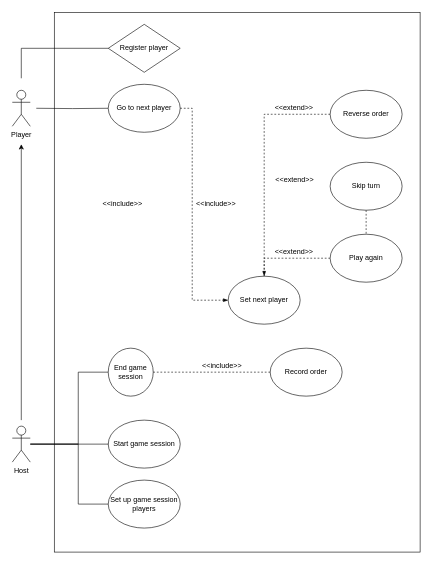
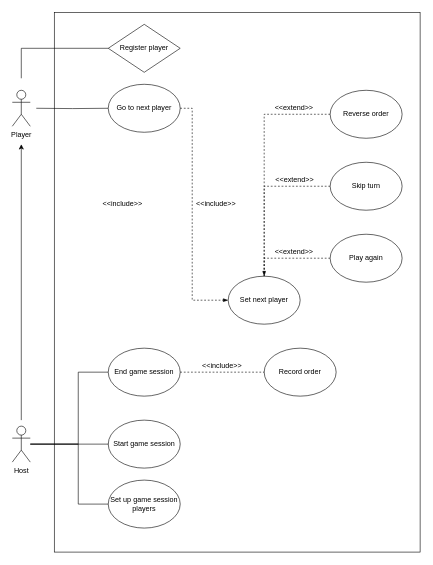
  <mxCell id="0" />
  <mxCell id="1" parent="0" />
  <mxCell id="2" value="" style="rounded=0;whiteSpace=wrap;html=1;fillColor=none;" vertex="1" parent="1"><mxGeometry x="90" y="20" width="610" height="900" as="geometry" /></mxCell>
  <mxCell id="3" value="Register player" style="rhombus;whiteSpace=wrap;html=1;" vertex="1" parent="1"><mxGeometry x="180" y="40" width="120" height="80" as="geometry" /></mxCell>
  <mxCell id="4" style="edgeStyle=orthogonalEdgeStyle;rounded=0;orthogonalLoop=1;jettySize=auto;html=1;entryX=0;entryY=0.5;entryDx=0;entryDy=0;endArrow=none;endFill=0;" edge="1" parent="1" target="3"><mxGeometry relative="1" as="geometry"><mxPoint x="35" y="130" as="sourcePoint" /><Array as="points"><mxPoint x="35" y="80" /></Array></mxGeometry></mxCell>
  <mxCell id="5" style="edgeStyle=orthogonalEdgeStyle;rounded=0;orthogonalLoop=1;jettySize=auto;html=1;entryX=0;entryY=0.5;entryDx=0;entryDy=0;endArrow=none;endFill=0;" edge="1" parent="1" target="13"><mxGeometry relative="1" as="geometry"><mxPoint x="60" y="180" as="sourcePoint" /></mxGeometry></mxCell>
  <mxCell id="6" value="&lt;div&gt;Player&lt;/div&gt;" style="shape=umlActor;verticalLabelPosition=bottom;verticalAlign=top;html=1;outlineConnect=0;" vertex="1" parent="1"><mxGeometry x="20" y="150" width="30" height="60" as="geometry" /></mxCell>
  <mxCell id="7" style="edgeStyle=orthogonalEdgeStyle;rounded=0;orthogonalLoop=1;jettySize=auto;html=1;endArrow=none;endFill=0;entryX=0;entryY=0.5;entryDx=0;entryDy=0;" edge="1" parent="1" source="10" target="12"><mxGeometry relative="1" as="geometry"><mxPoint x="170" y="550" as="targetPoint" /><Array as="points"><mxPoint x="230" y="740" /></Array></mxGeometry></mxCell>
  <mxCell id="8" style="edgeStyle=orthogonalEdgeStyle;rounded=0;orthogonalLoop=1;jettySize=auto;html=1;entryX=0;entryY=0.5;entryDx=0;entryDy=0;endArrow=none;endFill=0;" edge="1" parent="1" source="10" target="11"><mxGeometry relative="1" as="geometry"><Array as="points"><mxPoint x="130" y="740" /><mxPoint x="130" y="840" /></Array></mxGeometry></mxCell>
  <mxCell id="9" style="edgeStyle=orthogonalEdgeStyle;rounded=0;orthogonalLoop=1;jettySize=auto;html=1;entryX=0;entryY=0.5;entryDx=0;entryDy=0;endArrow=none;endFill=0;" edge="1" parent="1" source="10" target="23"><mxGeometry relative="1" as="geometry"><Array as="points"><mxPoint x="130" y="740" /><mxPoint x="130" y="620" /></Array></mxGeometry></mxCell>
  <mxCell id="10" value="Host" style="shape=umlActor;verticalLabelPosition=bottom;verticalAlign=top;html=1;outlineConnect=0;" vertex="1" parent="1"><mxGeometry x="20" y="710" width="30" height="60" as="geometry" /></mxCell>
  <mxCell id="11" value="Set up game session players" style="ellipse;whiteSpace=wrap;html=1;" vertex="1" parent="1"><mxGeometry x="180" y="800" width="120" height="80" as="geometry" /></mxCell>
  <mxCell id="12" value="Start game session" style="ellipse;whiteSpace=wrap;html=1;" vertex="1" parent="1"><mxGeometry x="180" y="700" width="120" height="80" as="geometry" /></mxCell>
  <mxCell id="13" value="Go to next player" style="ellipse;whiteSpace=wrap;html=1;" vertex="1" parent="1"><mxGeometry x="180" y="140" width="120" height="80" as="geometry" /></mxCell>
  <mxCell id="14" style="edgeStyle=orthogonalEdgeStyle;rounded=0;orthogonalLoop=1;jettySize=auto;html=1;endArrow=blockThin;endFill=1;dashed=1;startArrow=none;startFill=0;entryX=0;entryY=0.5;entryDx=0;entryDy=0;exitX=1;exitY=0.5;exitDx=0;exitDy=0;" edge="1" parent="1" source="13" target="15"><mxGeometry relative="1" as="geometry"><mxPoint x="240" y="220" as="sourcePoint" /><mxPoint x="350" y="500" as="targetPoint" /><Array as="points"><mxPoint x="320" y="180" /><mxPoint x="320" y="500" /></Array></mxGeometry></mxCell>
  <mxCell id="15" value="Set next player" style="ellipse;whiteSpace=wrap;html=1;" vertex="1" parent="1"><mxGeometry x="380" y="460" width="120" height="80" as="geometry" /></mxCell>
- <mxCell id="16" style="edgeStyle=orthogonalEdgeStyle;rounded=0;orthogonalLoop=1;jettySize=auto;html=1;endArrow=none;endFill=0;dashed=1;" edge="1" parent="1" source="17" target="19"><mxGeometry relative="1" as="geometry"><mxPoint x="580" y="470" as="targetPoint" /></mxGeometry></mxCell>
+ <mxCell id="16" style="edgeStyle=orthogonalEdgeStyle;rounded=0;orthogonalLoop=1;jettySize=auto;html=1;endArrow=none;endFill=0;entryX=0.5;entryY=0;entryDx=0;entryDy=0;dashed=1;" edge="1" parent="1" source="17" target="15"><mxGeometry relative="1" as="geometry"><mxPoint x="580" y="470" as="targetPoint" /></mxGeometry></mxCell>
  <mxCell id="17" value="Skip turn" style="ellipse;whiteSpace=wrap;html=1;" vertex="1" parent="1"><mxGeometry x="550" y="270" width="120" height="80" as="geometry" /></mxCell>
  <mxCell id="18" style="edgeStyle=orthogonalEdgeStyle;rounded=0;orthogonalLoop=1;jettySize=auto;html=1;endArrow=none;endFill=0;dashed=1;entryX=0.5;entryY=0;entryDx=0;entryDy=0;" edge="1" parent="1" source="19" target="15"><mxGeometry relative="1" as="geometry" /></mxCell>
  <mxCell id="19" value="Play again" style="ellipse;whiteSpace=wrap;html=1;" vertex="1" parent="1"><mxGeometry x="550" y="390" width="120" height="80" as="geometry" /></mxCell>
  <mxCell id="20" style="edgeStyle=orthogonalEdgeStyle;rounded=0;orthogonalLoop=1;jettySize=auto;html=1;entryX=0.5;entryY=0;entryDx=0;entryDy=0;endArrow=blockThin;endFill=1;dashed=1;" edge="1" parent="1" source="21" target="15"><mxGeometry relative="1" as="geometry" /></mxCell>
  <mxCell id="21" value="Reverse order" style="ellipse;whiteSpace=wrap;html=1;" vertex="1" parent="1"><mxGeometry x="550" y="150" width="120" height="80" as="geometry" /></mxCell>
  <mxCell id="22" value="" style="endArrow=classic;html=1;" edge="1" parent="1"><mxGeometry width="50" height="50" relative="1" as="geometry"><mxPoint x="35" y="700" as="sourcePoint" /><mxPoint x="35" y="240" as="targetPoint" /></mxGeometry></mxCell>
- <mxCell id="23" value="End game session" style="ellipse;whiteSpace=wrap;html=1;" vertex="1" parent="1"><mxGeometry x="180" y="580" width="75" height="80" as="geometry" /></mxCell>
- <mxCell id="24" value="Record order" style="ellipse;whiteSpace=wrap;html=1;" vertex="1" parent="1"><mxGeometry x="450" y="580" width="120" height="80" as="geometry" /></mxCell>
+ <mxCell id="23" value="End game session" style="ellipse;whiteSpace=wrap;html=1;" vertex="1" parent="1"><mxGeometry x="180" y="580" width="120" height="80" as="geometry" /></mxCell>
+ <mxCell id="24" value="Record order" style="ellipse;whiteSpace=wrap;html=1;" vertex="1" parent="1"><mxGeometry x="440" y="580" width="120" height="80" as="geometry" /></mxCell>
  <mxCell id="25" value="&amp;lt;&amp;lt;include&amp;gt;&amp;gt;" style="text;html=1;strokeColor=none;fillColor=none;align=center;verticalAlign=middle;whiteSpace=wrap;rounded=0;" vertex="1" parent="1"><mxGeometry x="184" y="330" width="40" height="20" as="geometry" /></mxCell>
  <mxCell id="26" value="&amp;lt;&amp;lt;include&amp;gt;&amp;gt;" style="text;html=1;strokeColor=none;fillColor=none;align=center;verticalAlign=middle;whiteSpace=wrap;rounded=0;" vertex="1" parent="1"><mxGeometry x="340" y="330" width="40" height="20" as="geometry" /></mxCell>
  <mxCell id="27" value="&lt;div&gt;&amp;lt;&amp;lt;extend&amp;gt;&amp;gt;&lt;/div&gt;" style="text;html=1;strokeColor=none;fillColor=none;align=center;verticalAlign=middle;whiteSpace=wrap;rounded=0;" vertex="1" parent="1"><mxGeometry x="470" y="410" width="40" height="20" as="geometry" /></mxCell>
  <mxCell id="28" value="&amp;lt;&amp;lt;extend&amp;gt;&amp;gt;" style="text;html=1;strokeColor=none;fillColor=none;align=center;verticalAlign=middle;whiteSpace=wrap;rounded=0;" vertex="1" parent="1"><mxGeometry x="471" y="290" width="40" height="20" as="geometry" /></mxCell>
  <mxCell id="29" value="&amp;lt;&amp;lt;extend&amp;gt;&amp;gt;" style="text;html=1;strokeColor=none;fillColor=none;align=center;verticalAlign=middle;whiteSpace=wrap;rounded=0;" vertex="1" parent="1"><mxGeometry x="470" y="170" width="40" height="20" as="geometry" /></mxCell>
  <mxCell id="30" style="edgeStyle=orthogonalEdgeStyle;rounded=0;orthogonalLoop=1;jettySize=auto;html=1;endArrow=none;endFill=0;dashed=1;" edge="1" parent="1" source="23" target="24"><mxGeometry relative="1" as="geometry"><mxPoint x="300" y="620" as="sourcePoint" /><mxPoint x="320" y="580" as="targetPoint" /></mxGeometry></mxCell>
  <mxCell id="31" value="&amp;lt;&amp;lt;include&amp;gt;&amp;gt;" style="text;html=1;strokeColor=none;fillColor=none;align=center;verticalAlign=middle;whiteSpace=wrap;rounded=0;" vertex="1" parent="1"><mxGeometry x="350" y="600" width="40" height="20" as="geometry" /></mxCell>
